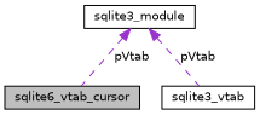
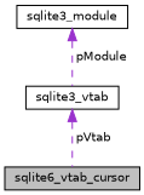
  digraph {
    node [color=black fillcolor=white fontname=Helvetica fontsize=10 shape=record style=filled]
    edge [color=darkorchid3 dir=back fontname=Helvetica fontsize=10 labelfontname=Helvetica labelfontsize=10 style=dashed]
    n1 [fillcolor=grey75 fontcolor=black height=0.2 label=sqlite6_vtab_cursor width=0.4]
    n2 [height=0.2 label=sqlite3_vtab width=0.4]
    n3 [height=0.2 label=sqlite3_module width=0.4]
-   n3 -> n1 [label=" pVtab"]
-   n3 -> n2 [label=" pVtab"]
+   n2 -> n1 [label=" pVtab"]
+   n3 -> n2 [label=" pModule"]
  }
